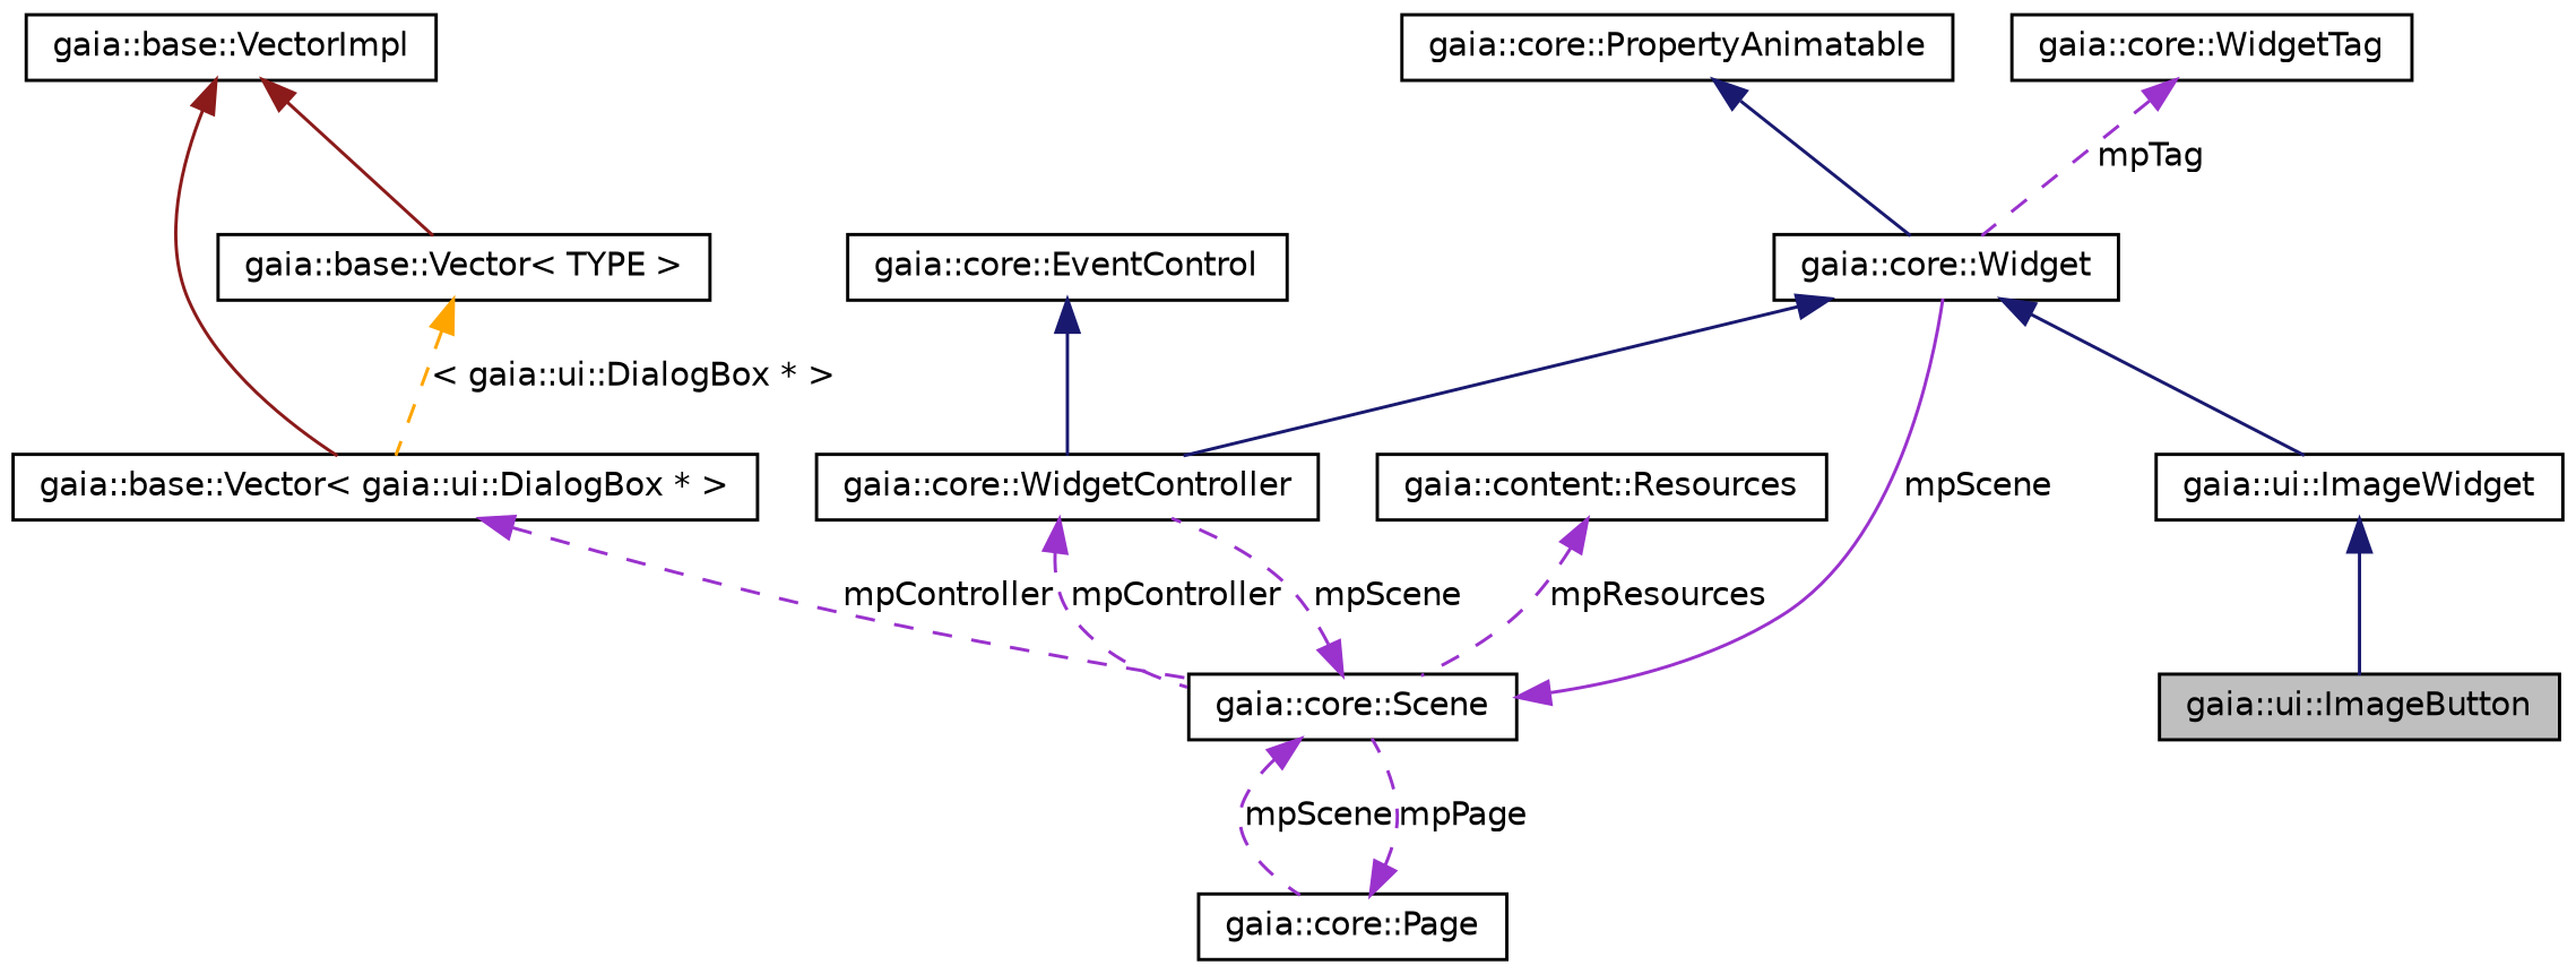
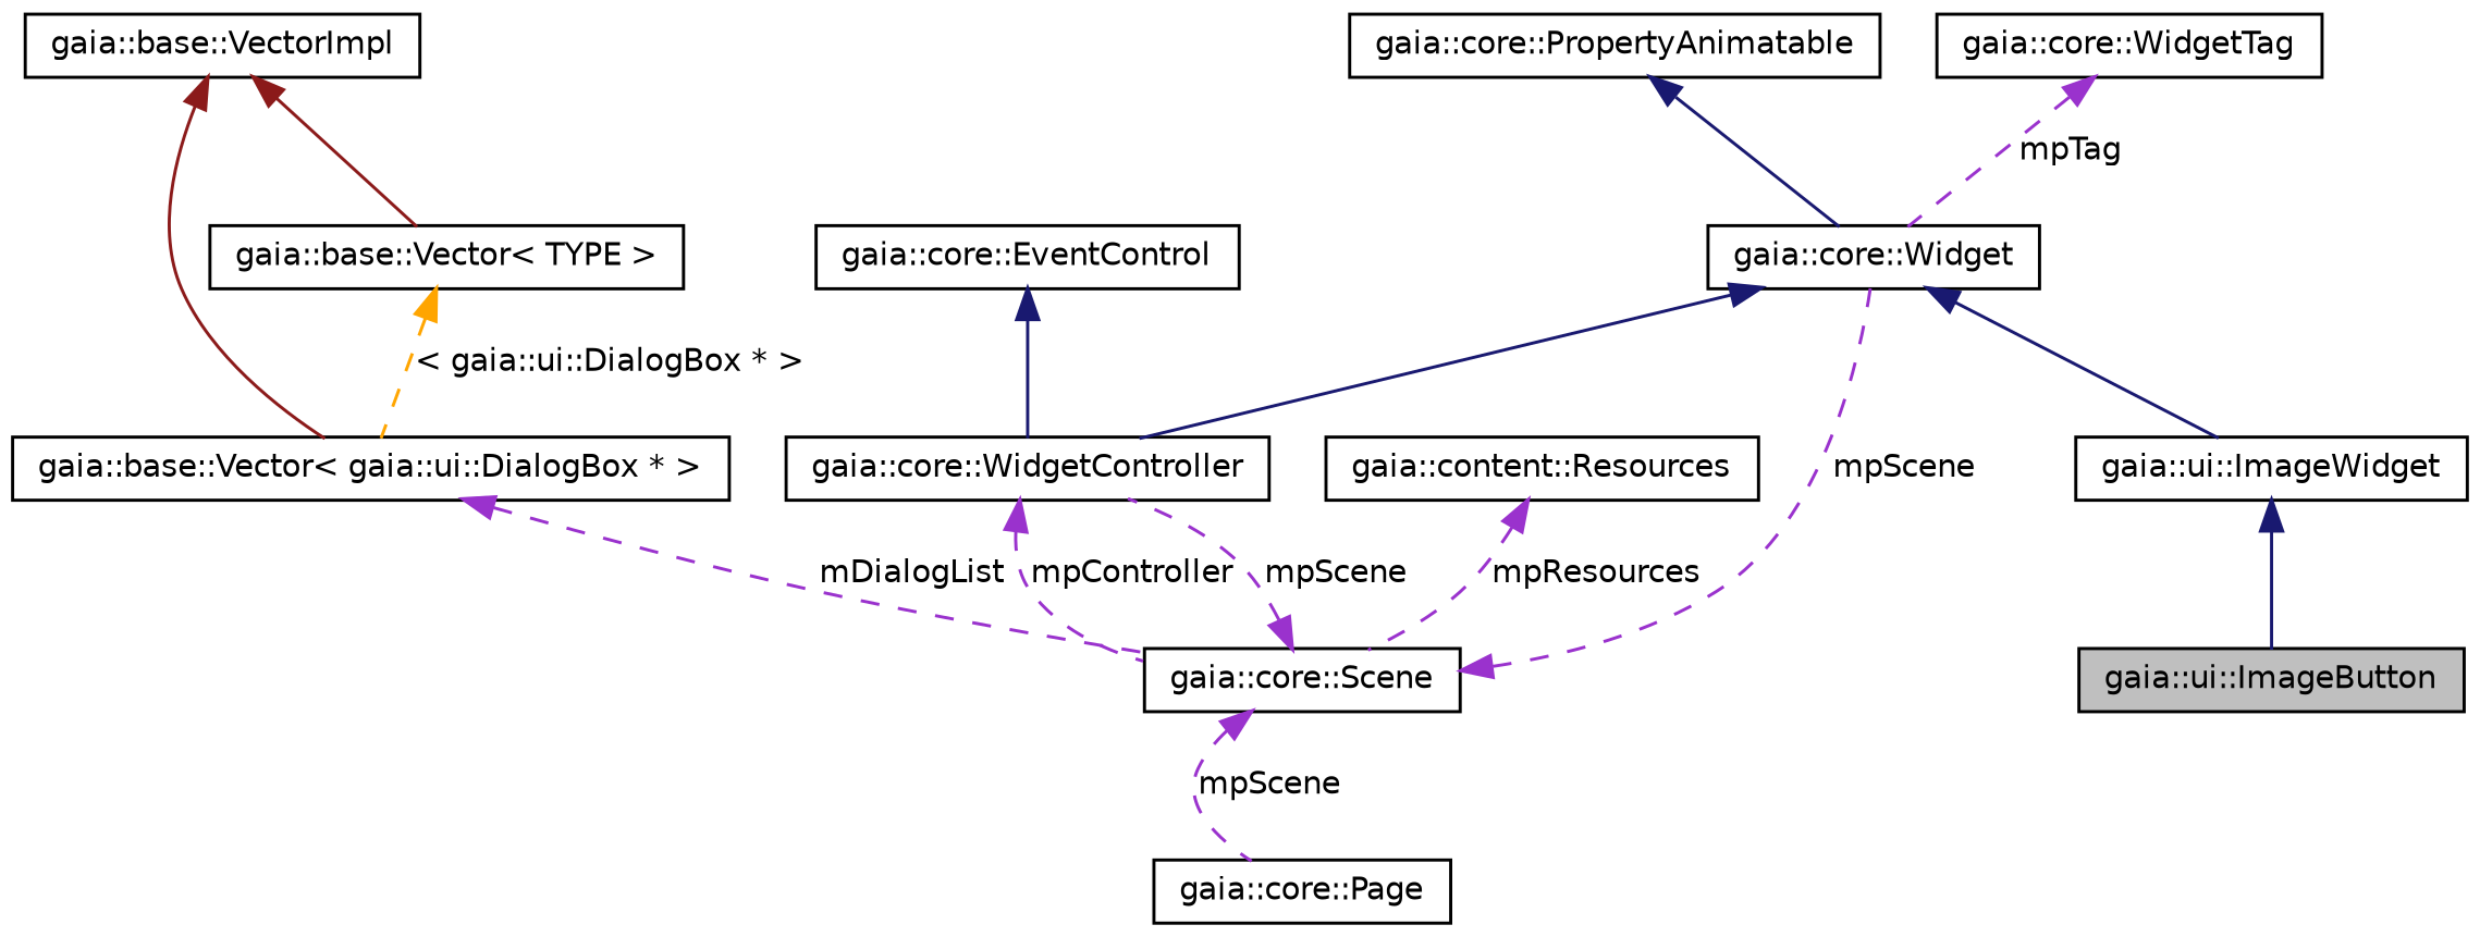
  digraph {
    rankdir=TB
    node [color=black fillcolor=white fontname=Helvetica fontsize=10 shape=record style=filled]
    edge [color=darkorchid3 dir=back fontname=Helvetica fontsize=10 labelfontname=Helvetica labelfontsize=10 style=dashed]
    n1 [fillcolor=grey75 fontcolor=black height=0.2 label="gaia::ui::ImageButton" width=0.4]
    n2 [height=0.2 label="gaia::ui::ImageWidget" width=0.4]
    n3 [height=0.2 label="gaia::core::Widget" width=0.4]
    n4 [height=0.2 label="gaia::core::WidgetController" width=0.4]
    n5 [height=0.2 label="gaia::core::Scene" width=0.4]
    n6 [height=0.2 label="gaia::core::PropertyAnimatable" width=0.4]
    n7 [height=0.2 label="gaia::core::Page" width=0.4]
    n8 [height=0.2 label="gaia::core::EventControl" width=0.4]
    n9 [height=0.2 label="gaia::content::Resources" width=0.4]
    n10 [height=0.2 label="gaia::base::Vector\< gaia::ui::DialogBox * \>" width=0.4]
    n11 [height=0.2 label="gaia::base::VectorImpl" width=0.4]
    n12 [height=0.2 label="gaia::base::Vector\< TYPE \>" width=0.4]
    n13 [height=0.2 label="gaia::core::WidgetTag" width=0.4]
    n2 -> n1 [color=midnightblue style=solid]
    n3 -> n2 [color=midnightblue style=solid]
    n3 -> n4 [color=midnightblue style=solid]
    n4 -> n5 [label=mpController]
-   n5 -> n3 [label=mpScene style=solid]
+   n5 -> n3 [label=mpScene]
    n5 -> n4 [label=mpScene]
    n5 -> n7 [label=mpScene]
    n6 -> n3 [color=midnightblue style=solid]
-   n7 -> n5 [label=mpPage]
    n8 -> n4 [color=midnightblue style=solid]
    n9 -> n5 [label=mpResources]
-   n10 -> n5 [label=mpController]
+   n10 -> n5 [label=mDialogList]
    n11 -> n10 [color=firebrick4 style=solid]
    n11 -> n12 [color=firebrick4 style=solid]
    n12 -> n10 [color=orange label="\< gaia::ui::DialogBox * \>"]
    n13 -> n3 [label=mpTag]
  }
